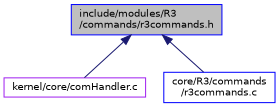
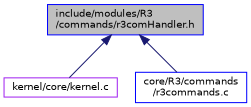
  digraph {
    node [color=blue fillcolor=white fontname=Helvetica fontsize=10 shape=record style=filled]
    edge [color=midnightblue dir=back fontname=Helvetica fontsize=10 labelfontname=Helvetica labelfontsize=10 style=solid]
-   n1 [fillcolor=grey75 fontcolor=black height=0.2 label="include/modules/R3\l/commands/r3commands.h" width=0.4]
-   n2 [color=purple height=0.2 label="kernel/core/comHandler.c" width=0.4]
+   n1 [fillcolor=grey75 fontcolor=black height=0.2 label="include/modules/R3\l/commands/r3comHandler.h" width=0.4]
+   n2 [color=purple height=0.2 label="kernel/core/kernel.c" width=0.4]
    n3 [height=0.2 label="core/R3/commands\l/r3commands.c" width=0.4]
    n1 -> n2
    n1 -> n3
  }
